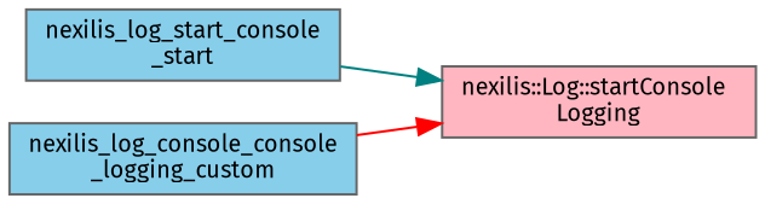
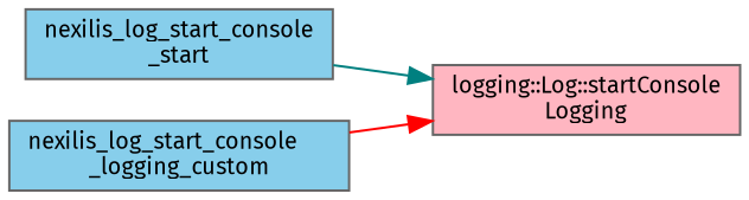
  digraph {
    fontname="Fira Sans"
    rankdir=RL
    node [color=grey40 fillcolor=skyblue fontname="Fira Sans" fontsize=10 shape=box style=filled]
    edge [dir=back fontname="Fira Sans" fontsize=10 labelfontname=Helvetica labelfontsize=10 style=solid]
-   n1 [color=gray40 fillcolor=lightpink fontcolor=black height=0.2 label="nexilis::Log::startConsole\lLogging" width=0.4]
+   n1 [color=gray40 fillcolor=lightpink fontcolor=black height=0.2 label="logging::Log::startConsole\lLogging" width=0.4]
    n2 [height=0.2 label="nexilis_log_start_console\l_start" width=0.4]
-   n3 [height=0.2 label="nexilis_log_console_console\l_logging_custom" width=0.4]
+   n3 [height=0.2 label="nexilis_log_start_console\l_logging_custom" width=0.4]
    n1 -> n2 [color=teal]
    n1 -> n3 [color=red]
  }
